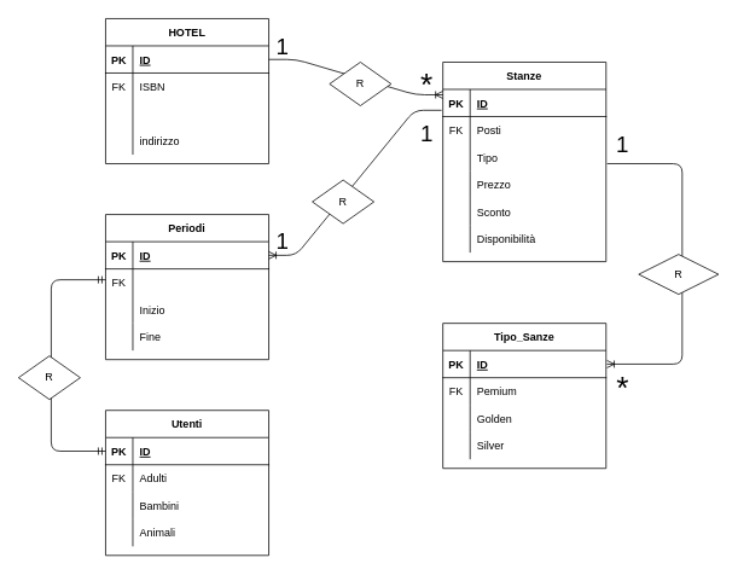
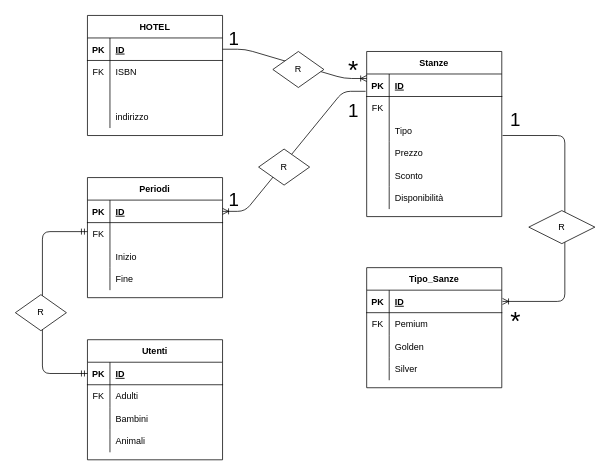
  <mxCell id="0" />
  <mxCell id="1" parent="0" />
  <mxCell id="2" value="HOTEL" style="shape=table;startSize=30;container=1;collapsible=1;childLayout=tableLayout;fixedRows=1;rowLines=0;fontStyle=1;align=center;resizeLast=1;" vertex="1" parent="1"><mxGeometry x="116" y="20" width="180" height="160" as="geometry" /></mxCell>
  <mxCell id="3" value="" style="shape=partialRectangle;collapsible=0;dropTarget=0;pointerEvents=0;fillColor=none;top=0;left=0;bottom=1;right=0;points=[[0,0.5],[1,0.5]];portConstraint=eastwest;" vertex="1" parent="2"><mxGeometry y="30" width="180" height="30" as="geometry" /></mxCell>
  <mxCell id="4" value="PK" style="shape=partialRectangle;connectable=0;fillColor=none;top=0;left=0;bottom=0;right=0;fontStyle=1;overflow=hidden;" vertex="1" parent="3"><mxGeometry width="30" height="30" as="geometry" /></mxCell>
  <mxCell id="5" value="ID" style="shape=partialRectangle;connectable=0;fillColor=none;top=0;left=0;bottom=0;right=0;align=left;spacingLeft=6;fontStyle=5;overflow=hidden;" vertex="1" parent="3"><mxGeometry x="30" width="150" height="30" as="geometry" /></mxCell>
  <mxCell id="6" value="" style="shape=partialRectangle;collapsible=0;dropTarget=0;pointerEvents=0;fillColor=none;top=0;left=0;bottom=0;right=0;points=[[0,0.5],[1,0.5]];portConstraint=eastwest;" vertex="1" parent="2"><mxGeometry y="60" width="180" height="30" as="geometry" /></mxCell>
  <mxCell id="7" value="FK" style="shape=partialRectangle;connectable=0;fillColor=none;top=0;left=0;bottom=0;right=0;editable=1;overflow=hidden;" vertex="1" parent="6"><mxGeometry width="30" height="30" as="geometry" /></mxCell>
  <mxCell id="8" value="ISBN" style="shape=partialRectangle;connectable=0;fillColor=none;top=0;left=0;bottom=0;right=0;align=left;spacingLeft=6;overflow=hidden;" vertex="1" parent="6"><mxGeometry x="30" width="150" height="30" as="geometry" /></mxCell>
  <mxCell id="9" value="" style="shape=partialRectangle;collapsible=0;dropTarget=0;pointerEvents=0;fillColor=none;top=0;left=0;bottom=0;right=0;points=[[0,0.5],[1,0.5]];portConstraint=eastwest;" vertex="1" parent="2"><mxGeometry y="90" width="180" height="30" as="geometry" /></mxCell>
  <mxCell id="10" value="" style="shape=partialRectangle;connectable=0;fillColor=none;top=0;left=0;bottom=0;right=0;editable=1;overflow=hidden;" vertex="1" parent="9"><mxGeometry width="30" height="30" as="geometry" /></mxCell>
  <mxCell id="11" value="" style="shape=partialRectangle;collapsible=0;dropTarget=0;pointerEvents=0;fillColor=none;top=0;left=0;bottom=0;right=0;points=[[0,0.5],[1,0.5]];portConstraint=eastwest;" vertex="1" parent="2"><mxGeometry y="120" width="180" height="30" as="geometry" /></mxCell>
  <mxCell id="12" value="" style="shape=partialRectangle;connectable=0;fillColor=none;top=0;left=0;bottom=0;right=0;editable=1;overflow=hidden;" vertex="1" parent="11"><mxGeometry width="30" height="30" as="geometry" /></mxCell>
  <mxCell id="13" value="indirizzo" style="shape=partialRectangle;connectable=0;fillColor=none;top=0;left=0;bottom=0;right=0;align=left;spacingLeft=6;overflow=hidden;" vertex="1" parent="11"><mxGeometry x="30" width="150" height="30" as="geometry" /></mxCell>
  <mxCell id="14" value="Stanze" style="shape=table;startSize=30;container=1;collapsible=1;childLayout=tableLayout;fixedRows=1;rowLines=0;fontStyle=1;align=center;resizeLast=1;" vertex="1" parent="1"><mxGeometry x="488" y="68" width="180" height="220" as="geometry" /></mxCell>
  <mxCell id="15" value="" style="shape=partialRectangle;collapsible=0;dropTarget=0;pointerEvents=0;fillColor=none;top=0;left=0;bottom=1;right=0;points=[[0,0.5],[1,0.5]];portConstraint=eastwest;" vertex="1" parent="14"><mxGeometry y="30" width="180" height="30" as="geometry" /></mxCell>
  <mxCell id="16" value="PK" style="shape=partialRectangle;connectable=0;fillColor=none;top=0;left=0;bottom=0;right=0;fontStyle=1;overflow=hidden;" vertex="1" parent="15"><mxGeometry width="30" height="30" as="geometry" /></mxCell>
  <mxCell id="17" value="ID" style="shape=partialRectangle;connectable=0;fillColor=none;top=0;left=0;bottom=0;right=0;align=left;spacingLeft=6;fontStyle=5;overflow=hidden;" vertex="1" parent="15"><mxGeometry x="30" width="150" height="30" as="geometry" /></mxCell>
  <mxCell id="18" value="" style="shape=partialRectangle;collapsible=0;dropTarget=0;pointerEvents=0;fillColor=none;top=0;left=0;bottom=0;right=0;points=[[0,0.5],[1,0.5]];portConstraint=eastwest;" vertex="1" parent="14"><mxGeometry y="60" width="180" height="30" as="geometry" /></mxCell>
  <mxCell id="19" value="FK" style="shape=partialRectangle;connectable=0;fillColor=none;top=0;left=0;bottom=0;right=0;editable=1;overflow=hidden;" vertex="1" parent="18"><mxGeometry width="30" height="30" as="geometry" /></mxCell>
- <mxCell id="20" value="Posti" style="shape=partialRectangle;connectable=0;fillColor=none;top=0;left=0;bottom=0;right=0;align=left;spacingLeft=6;overflow=hidden;" vertex="1" parent="18"><mxGeometry x="30" width="150" height="30" as="geometry" /></mxCell>
  <mxCell id="21" value="" style="shape=partialRectangle;collapsible=0;dropTarget=0;pointerEvents=0;fillColor=none;top=0;left=0;bottom=0;right=0;points=[[0,0.5],[1,0.5]];portConstraint=eastwest;" vertex="1" parent="14"><mxGeometry y="90" width="180" height="30" as="geometry" /></mxCell>
  <mxCell id="22" value="" style="shape=partialRectangle;connectable=0;fillColor=none;top=0;left=0;bottom=0;right=0;editable=1;overflow=hidden;" vertex="1" parent="21"><mxGeometry width="30" height="30" as="geometry" /></mxCell>
  <mxCell id="23" value="Tipo" style="shape=partialRectangle;connectable=0;fillColor=none;top=0;left=0;bottom=0;right=0;align=left;spacingLeft=6;overflow=hidden;" vertex="1" parent="21"><mxGeometry x="30" width="150" height="30" as="geometry" /></mxCell>
  <mxCell id="24" value="" style="shape=partialRectangle;collapsible=0;dropTarget=0;pointerEvents=0;fillColor=none;top=0;left=0;bottom=0;right=0;points=[[0,0.5],[1,0.5]];portConstraint=eastwest;" vertex="1" parent="14"><mxGeometry y="120" width="180" height="30" as="geometry" /></mxCell>
  <mxCell id="25" value="" style="shape=partialRectangle;connectable=0;fillColor=none;top=0;left=0;bottom=0;right=0;editable=1;overflow=hidden;" vertex="1" parent="24"><mxGeometry width="30" height="30" as="geometry" /></mxCell>
  <mxCell id="26" value="Prezzo" style="shape=partialRectangle;connectable=0;fillColor=none;top=0;left=0;bottom=0;right=0;align=left;spacingLeft=6;overflow=hidden;" vertex="1" parent="24"><mxGeometry x="30" width="150" height="30" as="geometry" /></mxCell>
  <mxCell id="27" value="" style="shape=partialRectangle;collapsible=0;dropTarget=0;pointerEvents=0;fillColor=none;top=0;left=0;bottom=0;right=0;points=[[0,0.5],[1,0.5]];portConstraint=eastwest;" vertex="1" parent="14"><mxGeometry y="150" width="180" height="30" as="geometry" /></mxCell>
  <mxCell id="28" value="" style="shape=partialRectangle;connectable=0;fillColor=none;top=0;left=0;bottom=0;right=0;editable=1;overflow=hidden;" vertex="1" parent="27"><mxGeometry width="30" height="30" as="geometry" /></mxCell>
  <mxCell id="29" value="Sconto" style="shape=partialRectangle;connectable=0;fillColor=none;top=0;left=0;bottom=0;right=0;align=left;spacingLeft=6;overflow=hidden;" vertex="1" parent="27"><mxGeometry x="30" width="150" height="30" as="geometry" /></mxCell>
  <mxCell id="30" value="" style="shape=partialRectangle;collapsible=0;dropTarget=0;pointerEvents=0;fillColor=none;top=0;left=0;bottom=0;right=0;points=[[0,0.5],[1,0.5]];portConstraint=eastwest;" vertex="1" parent="14"><mxGeometry y="180" width="180" height="30" as="geometry" /></mxCell>
  <mxCell id="31" value="" style="shape=partialRectangle;connectable=0;fillColor=none;top=0;left=0;bottom=0;right=0;editable=1;overflow=hidden;" vertex="1" parent="30"><mxGeometry width="30" height="30" as="geometry" /></mxCell>
  <mxCell id="32" value="Disponibilità" style="shape=partialRectangle;connectable=0;fillColor=none;top=0;left=0;bottom=0;right=0;align=left;spacingLeft=6;overflow=hidden;" vertex="1" parent="30"><mxGeometry x="30" width="150" height="30" as="geometry" /></mxCell>
  <mxCell id="33" value="" style="edgeStyle=entityRelationEdgeStyle;fontSize=12;html=1;endArrow=ERoneToMany;exitX=1;exitY=0.5;exitDx=0;exitDy=0;entryX=0;entryY=0.2;entryDx=0;entryDy=0;entryPerimeter=0;" edge="1" parent="1" source="3" target="15"><mxGeometry width="100" height="100" relative="1" as="geometry"><mxPoint x="432" y="112" as="sourcePoint" /><mxPoint x="532" y="12" as="targetPoint" /></mxGeometry></mxCell>
  <mxCell id="34" value="Tipo_Sanze" style="shape=table;startSize=30;container=1;collapsible=1;childLayout=tableLayout;fixedRows=1;rowLines=0;fontStyle=1;align=center;resizeLast=1;" vertex="1" parent="1"><mxGeometry x="488" y="356" width="180" height="160" as="geometry" /></mxCell>
  <mxCell id="35" value="" style="shape=partialRectangle;collapsible=0;dropTarget=0;pointerEvents=0;fillColor=none;top=0;left=0;bottom=1;right=0;points=[[0,0.5],[1,0.5]];portConstraint=eastwest;" vertex="1" parent="34"><mxGeometry y="30" width="180" height="30" as="geometry" /></mxCell>
  <mxCell id="36" value="PK" style="shape=partialRectangle;connectable=0;fillColor=none;top=0;left=0;bottom=0;right=0;fontStyle=1;overflow=hidden;" vertex="1" parent="35"><mxGeometry width="30" height="30" as="geometry" /></mxCell>
  <mxCell id="37" value="ID" style="shape=partialRectangle;connectable=0;fillColor=none;top=0;left=0;bottom=0;right=0;align=left;spacingLeft=6;fontStyle=5;overflow=hidden;" vertex="1" parent="35"><mxGeometry x="30" width="150" height="30" as="geometry" /></mxCell>
  <mxCell id="38" value="" style="shape=partialRectangle;collapsible=0;dropTarget=0;pointerEvents=0;fillColor=none;top=0;left=0;bottom=0;right=0;points=[[0,0.5],[1,0.5]];portConstraint=eastwest;" vertex="1" parent="34"><mxGeometry y="60" width="180" height="30" as="geometry" /></mxCell>
  <mxCell id="39" value="FK" style="shape=partialRectangle;connectable=0;fillColor=none;top=0;left=0;bottom=0;right=0;editable=1;overflow=hidden;" vertex="1" parent="38"><mxGeometry width="30" height="30" as="geometry" /></mxCell>
  <mxCell id="40" value="Pemium" style="shape=partialRectangle;connectable=0;fillColor=none;top=0;left=0;bottom=0;right=0;align=left;spacingLeft=6;overflow=hidden;" vertex="1" parent="38"><mxGeometry x="30" width="150" height="30" as="geometry" /></mxCell>
  <mxCell id="41" value="" style="shape=partialRectangle;collapsible=0;dropTarget=0;pointerEvents=0;fillColor=none;top=0;left=0;bottom=0;right=0;points=[[0,0.5],[1,0.5]];portConstraint=eastwest;" vertex="1" parent="34"><mxGeometry y="90" width="180" height="30" as="geometry" /></mxCell>
  <mxCell id="42" value="" style="shape=partialRectangle;connectable=0;fillColor=none;top=0;left=0;bottom=0;right=0;editable=1;overflow=hidden;" vertex="1" parent="41"><mxGeometry width="30" height="30" as="geometry" /></mxCell>
  <mxCell id="43" value="Golden" style="shape=partialRectangle;connectable=0;fillColor=none;top=0;left=0;bottom=0;right=0;align=left;spacingLeft=6;overflow=hidden;" vertex="1" parent="41"><mxGeometry x="30" width="150" height="30" as="geometry" /></mxCell>
  <mxCell id="44" value="" style="shape=partialRectangle;collapsible=0;dropTarget=0;pointerEvents=0;fillColor=none;top=0;left=0;bottom=0;right=0;points=[[0,0.5],[1,0.5]];portConstraint=eastwest;" vertex="1" parent="34"><mxGeometry y="120" width="180" height="30" as="geometry" /></mxCell>
  <mxCell id="45" value="" style="shape=partialRectangle;connectable=0;fillColor=none;top=0;left=0;bottom=0;right=0;editable=1;overflow=hidden;" vertex="1" parent="44"><mxGeometry width="30" height="30" as="geometry" /></mxCell>
  <mxCell id="46" value="Silver" style="shape=partialRectangle;connectable=0;fillColor=none;top=0;left=0;bottom=0;right=0;align=left;spacingLeft=6;overflow=hidden;" vertex="1" parent="44"><mxGeometry x="30" width="150" height="30" as="geometry" /></mxCell>
  <mxCell id="47" value="" style="fontSize=12;html=1;endArrow=ERoneToMany;exitX=1.006;exitY=0.731;exitDx=0;exitDy=0;exitPerimeter=0;" edge="1" parent="1" source="21"><mxGeometry width="100" height="100" relative="1" as="geometry"><mxPoint x="420" y="66" as="sourcePoint" /><mxPoint x="669" y="401" as="targetPoint" /><Array as="points"><mxPoint x="752" y="180" /><mxPoint x="752" y="401" /></Array></mxGeometry></mxCell>
  <mxCell id="48" value="1" style="text;html=1;align=center;verticalAlign=middle;resizable=0;points=[];autosize=1;fontSize=25;" vertex="1" parent="1"><mxGeometry x="668" y="140" width="36" height="36" as="geometry" /></mxCell>
  <mxCell id="49" value="*" style="text;html=1;align=center;verticalAlign=middle;resizable=0;points=[];autosize=1;imageWidth=24;arcSize=32;strokeWidth=9;fontSize=35;fontStyle=0" vertex="1" parent="1"><mxGeometry x="668" y="402" width="36" height="48" as="geometry" /></mxCell>
  <mxCell id="50" value="1" style="text;html=1;align=center;verticalAlign=middle;resizable=0;points=[];autosize=1;fontSize=25;" vertex="1" parent="1"><mxGeometry x="293" y="32" width="36" height="36" as="geometry" /></mxCell>
  <mxCell id="51" value="*" style="text;html=1;align=center;verticalAlign=middle;resizable=0;points=[];autosize=1;imageWidth=24;arcSize=32;strokeWidth=9;fontSize=35;fontStyle=0" vertex="1" parent="1"><mxGeometry x="452" y="68" width="36" height="48" as="geometry" /></mxCell>
  <mxCell id="52" value="Periodi" style="shape=table;startSize=30;container=1;collapsible=1;childLayout=tableLayout;fixedRows=1;rowLines=0;fontStyle=1;align=center;resizeLast=1;strokeWidth=1;fontSize=12;" vertex="1" parent="1"><mxGeometry x="116" y="236" width="180" height="160" as="geometry" /></mxCell>
  <mxCell id="53" value="" style="shape=partialRectangle;collapsible=0;dropTarget=0;pointerEvents=0;fillColor=none;top=0;left=0;bottom=1;right=0;points=[[0,0.5],[1,0.5]];portConstraint=eastwest;" vertex="1" parent="52"><mxGeometry y="30" width="180" height="30" as="geometry" /></mxCell>
  <mxCell id="54" value="PK" style="shape=partialRectangle;connectable=0;fillColor=none;top=0;left=0;bottom=0;right=0;fontStyle=1;overflow=hidden;" vertex="1" parent="53"><mxGeometry width="30" height="30" as="geometry" /></mxCell>
  <mxCell id="55" value="ID" style="shape=partialRectangle;connectable=0;fillColor=none;top=0;left=0;bottom=0;right=0;align=left;spacingLeft=6;fontStyle=5;overflow=hidden;" vertex="1" parent="53"><mxGeometry x="30" width="150" height="30" as="geometry" /></mxCell>
  <mxCell id="56" value="" style="shape=partialRectangle;collapsible=0;dropTarget=0;pointerEvents=0;fillColor=none;top=0;left=0;bottom=0;right=0;points=[[0,0.5],[1,0.5]];portConstraint=eastwest;" vertex="1" parent="52"><mxGeometry y="60" width="180" height="30" as="geometry" /></mxCell>
  <mxCell id="57" value="FK" style="shape=partialRectangle;connectable=0;fillColor=none;top=0;left=0;bottom=0;right=0;editable=1;overflow=hidden;" vertex="1" parent="56"><mxGeometry width="30" height="30" as="geometry" /></mxCell>
  <mxCell id="58" value="" style="shape=partialRectangle;collapsible=0;dropTarget=0;pointerEvents=0;fillColor=none;top=0;left=0;bottom=0;right=0;points=[[0,0.5],[1,0.5]];portConstraint=eastwest;" vertex="1" parent="52"><mxGeometry y="90" width="180" height="30" as="geometry" /></mxCell>
  <mxCell id="59" value="" style="shape=partialRectangle;connectable=0;fillColor=none;top=0;left=0;bottom=0;right=0;editable=1;overflow=hidden;" vertex="1" parent="58"><mxGeometry width="30" height="30" as="geometry" /></mxCell>
  <mxCell id="60" value="Inizio" style="shape=partialRectangle;connectable=0;fillColor=none;top=0;left=0;bottom=0;right=0;align=left;spacingLeft=6;overflow=hidden;" vertex="1" parent="58"><mxGeometry x="30" width="150" height="30" as="geometry" /></mxCell>
  <mxCell id="61" value="" style="shape=partialRectangle;collapsible=0;dropTarget=0;pointerEvents=0;fillColor=none;top=0;left=0;bottom=0;right=0;points=[[0,0.5],[1,0.5]];portConstraint=eastwest;" vertex="1" parent="52"><mxGeometry y="120" width="180" height="30" as="geometry" /></mxCell>
  <mxCell id="62" value="" style="shape=partialRectangle;connectable=0;fillColor=none;top=0;left=0;bottom=0;right=0;editable=1;overflow=hidden;" vertex="1" parent="61"><mxGeometry width="30" height="30" as="geometry" /></mxCell>
  <mxCell id="63" value="Fine" style="shape=partialRectangle;connectable=0;fillColor=none;top=0;left=0;bottom=0;right=0;align=left;spacingLeft=6;overflow=hidden;" vertex="1" parent="61"><mxGeometry x="30" width="150" height="30" as="geometry" /></mxCell>
  <mxCell id="64" value="" style="edgeStyle=entityRelationEdgeStyle;fontSize=12;html=1;endArrow=none;startArrow=ERoneToMany;exitX=1;exitY=0.5;exitDx=0;exitDy=0;entryX=-0.008;entryY=0.769;entryDx=0;entryDy=0;entryPerimeter=0;endFill=0;startFill=0;" edge="1" parent="1" source="53" target="15"><mxGeometry width="100" height="100" relative="1" as="geometry"><mxPoint x="296" y="-180" as="sourcePoint" /><mxPoint x="482" y="68" as="targetPoint" /></mxGeometry></mxCell>
  <mxCell id="65" value="R" style="shape=rhombus;perimeter=rhombusPerimeter;whiteSpace=wrap;html=1;align=center;strokeWidth=1;fontSize=12;" vertex="1" parent="1"><mxGeometry x="704" y="280" width="88" height="44" as="geometry" /></mxCell>
  <mxCell id="66" value="R" style="shape=rhombus;perimeter=rhombusPerimeter;whiteSpace=wrap;html=1;align=center;strokeWidth=1;fontSize=12;" vertex="1" parent="1"><mxGeometry x="344" y="198" width="68" height="48" as="geometry" /></mxCell>
  <mxCell id="67" value="R" style="shape=rhombus;perimeter=rhombusPerimeter;whiteSpace=wrap;html=1;align=center;strokeWidth=1;fontSize=12;" vertex="1" parent="1"><mxGeometry x="363" y="68" width="68" height="48" as="geometry" /></mxCell>
  <mxCell id="68" value="1" style="text;html=1;align=center;verticalAlign=middle;resizable=0;points=[];autosize=1;fontSize=25;" vertex="1" parent="1"><mxGeometry x="452" y="128" width="36" height="36" as="geometry" /></mxCell>
  <mxCell id="69" value="1" style="text;html=1;align=center;verticalAlign=middle;resizable=0;points=[];autosize=1;fontSize=25;" vertex="1" parent="1"><mxGeometry x="293" y="246" width="36" height="36" as="geometry" /></mxCell>
  <mxCell id="70" value="Utenti" style="shape=table;startSize=30;container=1;collapsible=1;childLayout=tableLayout;fixedRows=1;rowLines=0;fontStyle=1;align=center;resizeLast=1;strokeWidth=1;fontSize=12;" vertex="1" parent="1"><mxGeometry x="116" y="452" width="180" height="160" as="geometry" /></mxCell>
  <mxCell id="71" value="" style="shape=partialRectangle;collapsible=0;dropTarget=0;pointerEvents=0;fillColor=none;top=0;left=0;bottom=1;right=0;points=[[0,0.5],[1,0.5]];portConstraint=eastwest;" vertex="1" parent="70"><mxGeometry y="30" width="180" height="30" as="geometry" /></mxCell>
  <mxCell id="72" value="PK" style="shape=partialRectangle;connectable=0;fillColor=none;top=0;left=0;bottom=0;right=0;fontStyle=1;overflow=hidden;" vertex="1" parent="71"><mxGeometry width="30" height="30" as="geometry" /></mxCell>
  <mxCell id="73" value="ID" style="shape=partialRectangle;connectable=0;fillColor=none;top=0;left=0;bottom=0;right=0;align=left;spacingLeft=6;fontStyle=5;overflow=hidden;" vertex="1" parent="71"><mxGeometry x="30" width="150" height="30" as="geometry" /></mxCell>
  <mxCell id="74" value="" style="shape=partialRectangle;collapsible=0;dropTarget=0;pointerEvents=0;fillColor=none;top=0;left=0;bottom=0;right=0;points=[[0,0.5],[1,0.5]];portConstraint=eastwest;" vertex="1" parent="70"><mxGeometry y="60" width="180" height="30" as="geometry" /></mxCell>
  <mxCell id="75" value="FK" style="shape=partialRectangle;connectable=0;fillColor=none;top=0;left=0;bottom=0;right=0;editable=1;overflow=hidden;" vertex="1" parent="74"><mxGeometry width="30" height="30" as="geometry" /></mxCell>
  <mxCell id="76" value="Adulti" style="shape=partialRectangle;connectable=0;fillColor=none;top=0;left=0;bottom=0;right=0;align=left;spacingLeft=6;overflow=hidden;" vertex="1" parent="74"><mxGeometry x="30" width="150" height="30" as="geometry" /></mxCell>
  <mxCell id="77" value="" style="shape=partialRectangle;collapsible=0;dropTarget=0;pointerEvents=0;fillColor=none;top=0;left=0;bottom=0;right=0;points=[[0,0.5],[1,0.5]];portConstraint=eastwest;" vertex="1" parent="70"><mxGeometry y="90" width="180" height="30" as="geometry" /></mxCell>
  <mxCell id="78" value="" style="shape=partialRectangle;connectable=0;fillColor=none;top=0;left=0;bottom=0;right=0;editable=1;overflow=hidden;" vertex="1" parent="77"><mxGeometry width="30" height="30" as="geometry" /></mxCell>
  <mxCell id="79" value="Bambini" style="shape=partialRectangle;connectable=0;fillColor=none;top=0;left=0;bottom=0;right=0;align=left;spacingLeft=6;overflow=hidden;" vertex="1" parent="77"><mxGeometry x="30" width="150" height="30" as="geometry" /></mxCell>
  <mxCell id="80" value="" style="shape=partialRectangle;collapsible=0;dropTarget=0;pointerEvents=0;fillColor=none;top=0;left=0;bottom=0;right=0;points=[[0,0.5],[1,0.5]];portConstraint=eastwest;" vertex="1" parent="70"><mxGeometry y="120" width="180" height="30" as="geometry" /></mxCell>
  <mxCell id="81" value="" style="shape=partialRectangle;connectable=0;fillColor=none;top=0;left=0;bottom=0;right=0;editable=1;overflow=hidden;" vertex="1" parent="80"><mxGeometry width="30" height="30" as="geometry" /></mxCell>
  <mxCell id="82" value="Animali" style="shape=partialRectangle;connectable=0;fillColor=none;top=0;left=0;bottom=0;right=0;align=left;spacingLeft=6;overflow=hidden;" vertex="1" parent="80"><mxGeometry x="30" width="150" height="30" as="geometry" /></mxCell>
  <mxCell id="83" value="" style="fontSize=12;html=1;endArrow=ERmandOne;startArrow=ERmandOne;exitX=0;exitY=0.5;exitDx=0;exitDy=0;" edge="1" parent="1" source="71"><mxGeometry width="100" height="100" relative="1" as="geometry"><mxPoint x="16" y="408" as="sourcePoint" /><mxPoint x="116" y="308" as="targetPoint" /><Array as="points"><mxPoint x="56" y="497" /><mxPoint x="56" y="308" /></Array></mxGeometry></mxCell>
  <mxCell id="84" value="R" style="shape=rhombus;perimeter=rhombusPerimeter;whiteSpace=wrap;html=1;align=center;strokeWidth=1;fontSize=12;" vertex="1" parent="1"><mxGeometry x="20" y="392" width="68" height="48" as="geometry" /></mxCell>
